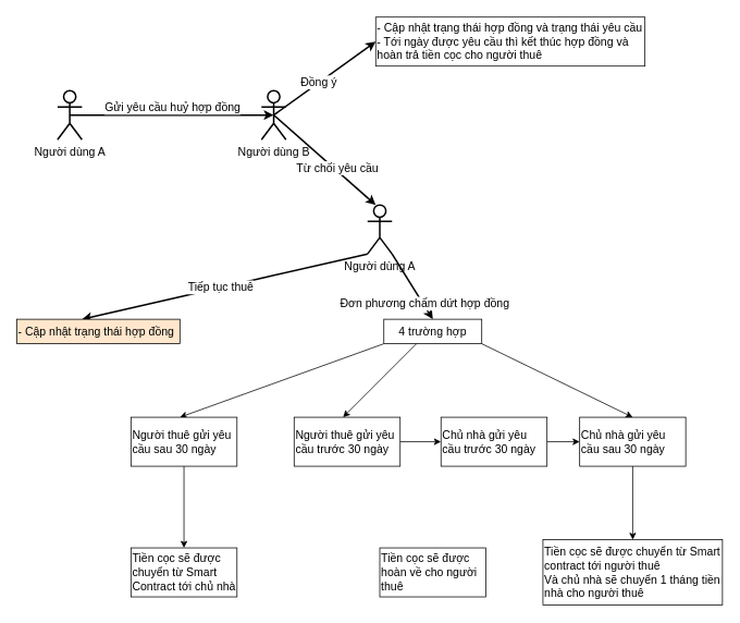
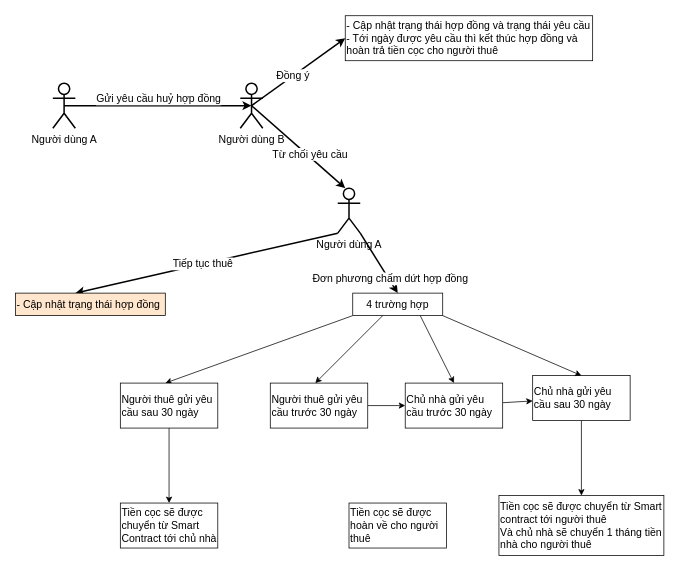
  <mxCell id="0" />
  <mxCell id="1" parent="0" />
  <mxCell id="2" value="&lt;font style=&quot;font-size: 14px;&quot;&gt;Người dùng A&lt;/font&gt;" style="shape=umlActor;verticalLabelPosition=bottom;verticalAlign=top;html=1;outlineConnect=0;strokeWidth=2;" vertex="1" parent="1"><mxGeometry x="70" y="110" width="30" height="60" as="geometry" /></mxCell>
  <mxCell id="3" value="&lt;font style=&quot;font-size: 14px;&quot;&gt;Người dùng B&lt;/font&gt;" style="shape=umlActor;verticalLabelPosition=bottom;verticalAlign=top;html=1;outlineConnect=0;strokeWidth=2;" vertex="1" parent="1"><mxGeometry x="320" y="110" width="30" height="60" as="geometry" /></mxCell>
  <mxCell id="4" value="" style="endArrow=classic;html=1;rounded=0;exitX=0.5;exitY=0.5;exitDx=0;exitDy=0;exitPerimeter=0;entryX=0.5;entryY=0.5;entryDx=0;entryDy=0;entryPerimeter=0;strokeWidth=2;" edge="1" parent="1" source="2" target="3"><mxGeometry width="50" height="50" relative="1" as="geometry"><mxPoint x="410" y="170" as="sourcePoint" /><mxPoint x="460" y="120" as="targetPoint" /></mxGeometry></mxCell>
  <mxCell id="5" value="Gửi yêu cầu huỷ hợp đồng" style="edgeLabel;html=1;align=center;verticalAlign=middle;resizable=0;points=[];fontSize=14;" vertex="1" connectable="0" parent="4"><mxGeometry x="0.184" relative="1" as="geometry"><mxPoint x="-23" y="-10" as="offset" /></mxGeometry></mxCell>
  <mxCell id="6" value="" style="endArrow=classic;html=1;rounded=0;exitX=0.5;exitY=0.5;exitDx=0;exitDy=0;exitPerimeter=0;strokeWidth=2;" edge="1" parent="1" source="3"><mxGeometry width="50" height="50" relative="1" as="geometry"><mxPoint x="410" y="170" as="sourcePoint" /><mxPoint x="460" y="50" as="targetPoint" /></mxGeometry></mxCell>
  <mxCell id="7" value="Đồng ý" style="edgeLabel;html=1;align=center;verticalAlign=middle;resizable=0;points=[];fontSize=14;" vertex="1" connectable="0" parent="6"><mxGeometry x="-0.377" relative="1" as="geometry"><mxPoint x="16" y="-12" as="offset" /></mxGeometry></mxCell>
  <mxCell id="8" value="- Cập nhật trạng thái hợp đồng và trạng thái yêu cầu&lt;div style=&quot;font-size: 14px;&quot;&gt;- Tới ngày được yêu cầu thì kết thúc hợp đồng và hoàn trả tiền cọc cho người thuê&lt;/div&gt;" style="rounded=0;whiteSpace=wrap;html=1;align=left;fontSize=14;" vertex="1" parent="1"><mxGeometry x="460" y="20" width="330" height="60" as="geometry" /></mxCell>
  <mxCell id="9" value="" style="endArrow=classic;html=1;rounded=0;exitX=0.5;exitY=0.5;exitDx=0;exitDy=0;exitPerimeter=0;fontSize=12;strokeWidth=2;" edge="1" parent="1" source="3"><mxGeometry width="50" height="50" relative="1" as="geometry"><mxPoint x="410" y="170" as="sourcePoint" /><mxPoint x="460" y="250" as="targetPoint" /></mxGeometry></mxCell>
  <mxCell id="10" value="Từ chối yêu cầu" style="edgeLabel;html=1;align=center;verticalAlign=middle;resizable=0;points=[];fontSize=14;" vertex="1" connectable="0" parent="9"><mxGeometry x="0.211" y="3" relative="1" as="geometry"><mxPoint as="offset" /></mxGeometry></mxCell>
  <mxCell id="11" value="&lt;font style=&quot;font-size: 14px;&quot;&gt;Người dùng A&lt;/font&gt;" style="shape=umlActor;verticalLabelPosition=bottom;verticalAlign=top;html=1;outlineConnect=0;strokeWidth=2;" vertex="1" parent="1"><mxGeometry x="450" y="250" width="30" height="60" as="geometry" /></mxCell>
  <mxCell id="12" value="" style="endArrow=classic;html=1;rounded=0;exitX=0;exitY=1;exitDx=0;exitDy=0;exitPerimeter=0;strokeWidth=2;" edge="1" parent="1" source="11"><mxGeometry width="50" height="50" relative="1" as="geometry"><mxPoint x="290" y="350" as="sourcePoint" /><mxPoint x="100" y="390" as="targetPoint" /></mxGeometry></mxCell>
  <mxCell id="13" value="Tiếp tục thuê" style="edgeLabel;html=1;align=center;verticalAlign=middle;resizable=0;points=[];fontSize=14;" vertex="1" connectable="0" parent="12"><mxGeometry x="0.336" y="4" relative="1" as="geometry"><mxPoint x="53" y="-17" as="offset" /></mxGeometry></mxCell>
  <mxCell id="14" value="- Cập nhật trạng thái hợp đồng" style="rounded=0;whiteSpace=wrap;html=1;align=left;fontSize=14;fillColor=#ffe6cc;" vertex="1" parent="1"><mxGeometry y="390" width="200" height="30" as="geometry" x="20" /></mxCell>
  <mxCell id="15" value="" style="endArrow=classic;html=1;rounded=0;exitX=0;exitY=1;exitDx=0;exitDy=0;exitPerimeter=0;strokeWidth=2;entryX=0.5;entryY=0;entryDx=0;entryDy=0;" edge="1" parent="1" target="17"><mxGeometry width="50" height="50" relative="1" as="geometry"><mxPoint x="480" y="310" as="sourcePoint" /><mxPoint x="630" y="390" as="targetPoint" /></mxGeometry></mxCell>
  <mxCell id="16" value="Đơn phương chấm dứt hợp đồng" style="edgeLabel;html=1;align=center;verticalAlign=middle;resizable=0;points=[];fontSize=14;" vertex="1" connectable="0" parent="15"><mxGeometry x="0.336" y="4" relative="1" as="geometry"><mxPoint x="3" y="9" as="offset" /></mxGeometry></mxCell>
  <mxCell id="17" value="4 trường hợp" style="rounded=0;whiteSpace=wrap;html=1;fontSize=14;" vertex="1" parent="1"><mxGeometry x="470" y="390" width="120" height="30" as="geometry" /></mxCell>
  <mxCell id="18" value="" style="endArrow=classic;html=1;rounded=0;exitX=0;exitY=1;exitDx=0;exitDy=0;" edge="1" parent="1" source="17"><mxGeometry width="50" height="50" relative="1" as="geometry"><mxPoint x="410" y="370" as="sourcePoint" /><mxPoint x="220" y="510" as="targetPoint" /></mxGeometry></mxCell>
  <mxCell id="19" value="" style="endArrow=classic;html=1;rounded=0;exitX=0.25;exitY=1;exitDx=0;exitDy=0;" edge="1" parent="1"><mxGeometry width="50" height="50" relative="1" as="geometry"><mxPoint x="510" y="420" as="sourcePoint" /><mxPoint x="420" y="510" as="targetPoint" /></mxGeometry></mxCell>
  <mxCell id="20" style="edgeStyle=orthogonalEdgeStyle;rounded=0;orthogonalLoop=1;jettySize=auto;html=1;entryX=0.5;entryY=0;entryDx=0;entryDy=0;" edge="1" parent="1" source="21" target="30"><mxGeometry relative="1" as="geometry" /></mxCell>
  <mxCell id="21" value="Người thuê gửi yêu cầu sau 30 ngày" style="rounded=0;whiteSpace=wrap;html=1;align=left;fontSize=14;" vertex="1" parent="1"><mxGeometry x="160" y="510" width="130" height="60" as="geometry" /></mxCell>
  <mxCell id="22" style="rounded=0;orthogonalLoop=1;jettySize=auto;html=1;" edge="1" parent="1" source="23" target="25"><mxGeometry relative="1" as="geometry" /></mxCell>
  <mxCell id="23" value="Người thuê gửi yêu cầu trước 30 ngày" style="rounded=0;whiteSpace=wrap;html=1;align=left;fontSize=14;" vertex="1" parent="1"><mxGeometry x="360" y="510" width="130" height="60" as="geometry" /></mxCell>
  <mxCell id="24" style="rounded=0;orthogonalLoop=1;jettySize=auto;html=1;" edge="1" parent="1" source="25" target="27"><mxGeometry relative="1" as="geometry" /></mxCell>
  <mxCell id="25" value="Chủ nhà gửi yêu cầu trước 30 ngày" style="rounded=0;whiteSpace=wrap;html=1;align=left;fontSize=14;" vertex="1" parent="1"><mxGeometry x="540" y="510" width="130" height="60" as="geometry" /></mxCell>
  <mxCell id="26" style="edgeStyle=orthogonalEdgeStyle;rounded=0;orthogonalLoop=1;jettySize=auto;html=1;entryX=0.5;entryY=0;entryDx=0;entryDy=0;" edge="1" parent="1" source="27" target="32"><mxGeometry relative="1" as="geometry" /></mxCell>
- <mxCell id="27" value="Chủ nhà gửi yêu cầu sau 30 ngày" style="rounded=0;whiteSpace=wrap;html=1;align=left;fontSize=14;" vertex="1" parent="1"><mxGeometry x="710" y="510" width="130" height="60" as="geometry" /></mxCell>
+ <mxCell id="27" value="Chủ nhà gửi yêu cầu sau 30 ngày" style="rounded=0;whiteSpace=wrap;html=1;align=left;fontSize=14;" vertex="1" parent="1"><mxGeometry x="710" y="500" width="130" height="60" as="geometry" /></mxCell>
  <mxCell id="28" value="" style="endArrow=classic;html=1;rounded=0;exitX=1;exitY=1;exitDx=0;exitDy=0;entryX=0.5;entryY=0;entryDx=0;entryDy=0;" edge="1" parent="1" source="17" target="27"><mxGeometry width="50" height="50" relative="1" as="geometry"><mxPoint x="520" y="430" as="sourcePoint" /><mxPoint x="430" y="520" as="targetPoint" /></mxGeometry></mxCell>
+ <mxCell id="29" value="" style="endArrow=classic;html=1;rounded=0;exitX=0.75;exitY=1;exitDx=0;exitDy=0;entryX=0.5;entryY=0;entryDx=0;entryDy=0;" edge="1" parent="1" source="17" target="25"><mxGeometry width="50" height="50" relative="1" as="geometry"><mxPoint x="600" y="430" as="sourcePoint" /><mxPoint x="785" y="520" as="targetPoint" /></mxGeometry></mxCell>
  <mxCell id="30" value="Tiền cọc sẽ được chuyển từ Smart Contract tới chủ nhà" style="rounded=0;whiteSpace=wrap;html=1;align=left;fontSize=14;" vertex="1" parent="1"><mxGeometry x="160" y="670" width="130" height="60" as="geometry" /></mxCell>
  <mxCell id="31" value="Tiền cọc sẽ được hoàn về cho người thuê" style="rounded=0;whiteSpace=wrap;html=1;align=left;fontSize=14;" vertex="1" parent="1"><mxGeometry x="465" y="670" width="130" height="60" as="geometry" /></mxCell>
  <mxCell id="32" value="Tiền cọc sẽ được chuyển từ Smart contract tới người thuê&lt;div&gt;Và chủ nhà sẽ chuyển 1 tháng tiền nhà cho người thuê&lt;/div&gt;" style="rounded=0;whiteSpace=wrap;html=1;align=left;fontSize=14;" vertex="1" parent="1"><mxGeometry x="665" y="660" width="220" height="80" as="geometry" /></mxCell>
